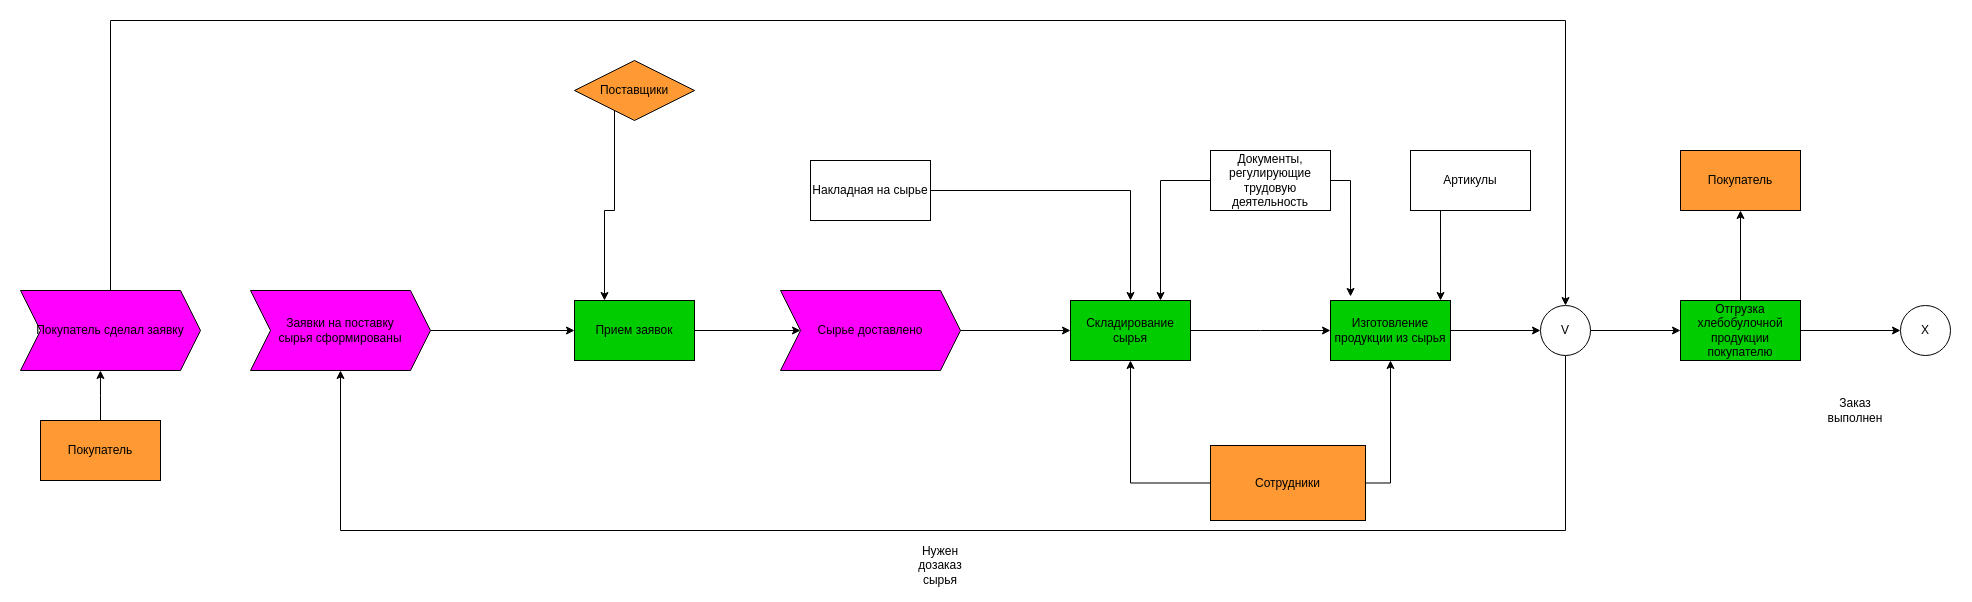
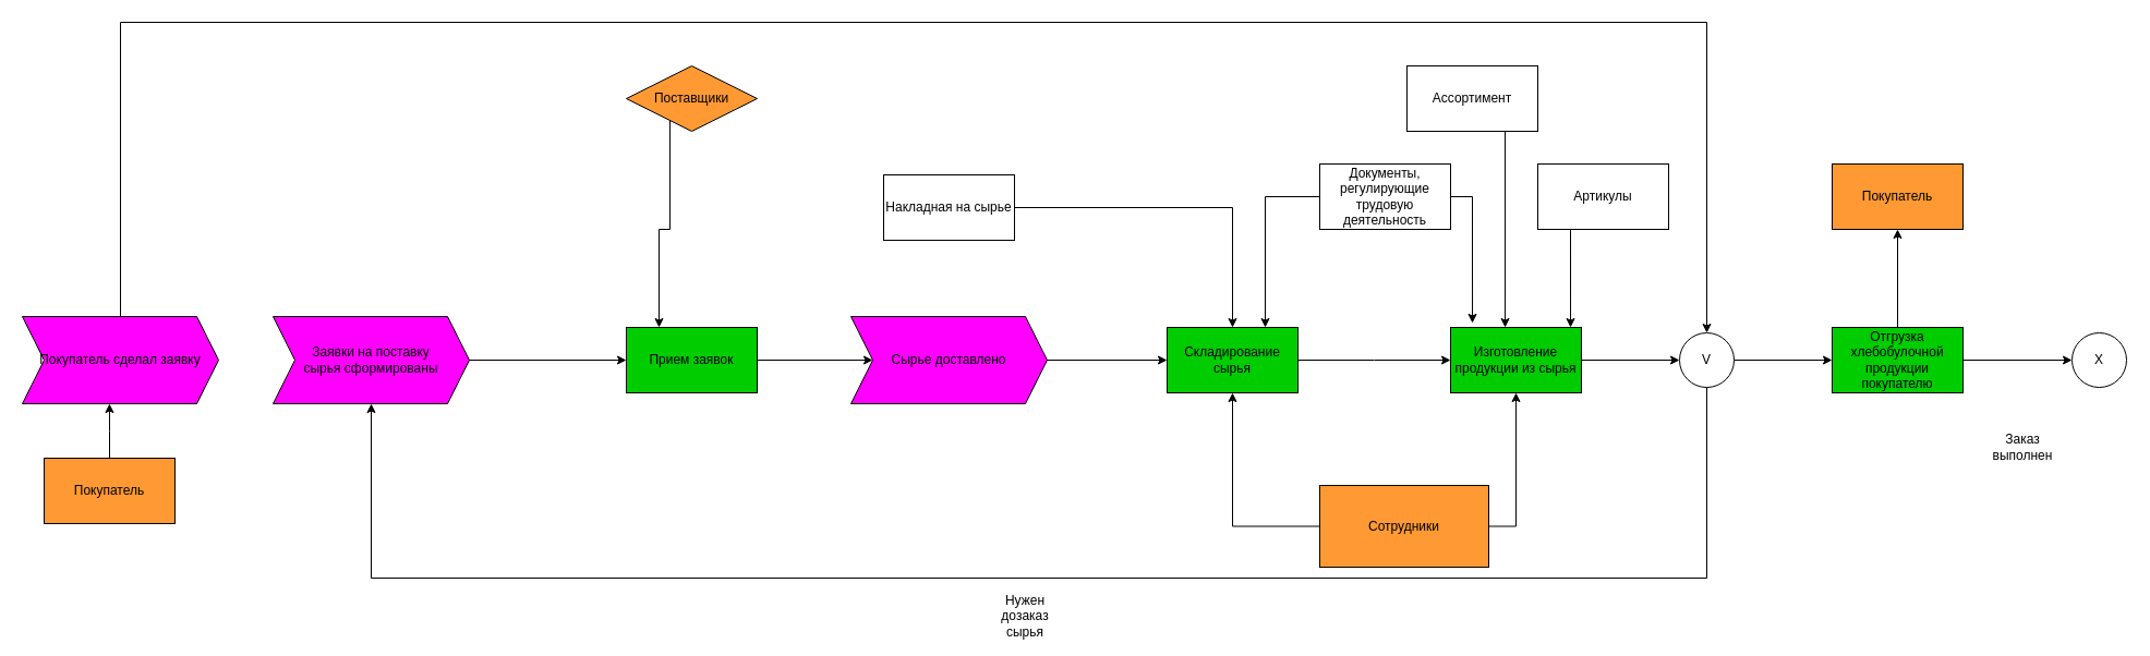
  <mxCell id="0" />
  <mxCell id="1" parent="0" />
  <mxCell id="2" style="edgeStyle=orthogonalEdgeStyle;rounded=0;orthogonalLoop=1;jettySize=auto;html=1;entryX=0;entryY=0.5;entryDx=0;entryDy=0;" parent="1" source="3" target="5" edge="1"><mxGeometry relative="1" as="geometry"><mxPoint x="520" y="320" as="targetPoint" /></mxGeometry></mxCell>
  <mxCell id="3" value="Заявки на поставку&lt;br&gt;сырья&amp;nbsp;сформированы" style="shape=step;perimeter=stepPerimeter;whiteSpace=wrap;html=1;fixedSize=1;fillColor=#FF00FF;" parent="1" vertex="1"><mxGeometry x="250" y="290" width="180" height="80" as="geometry" /></mxCell>
  <mxCell id="4" value="" style="edgeStyle=orthogonalEdgeStyle;rounded=0;orthogonalLoop=1;jettySize=auto;html=1;entryX=0;entryY=0.5;entryDx=0;entryDy=0;" parent="1" source="5" target="9" edge="1"><mxGeometry relative="1" as="geometry"><mxPoint x="774" y="330" as="targetPoint" /></mxGeometry></mxCell>
  <mxCell id="5" value="Прием заявок" style="rounded=0;whiteSpace=wrap;html=1;fillColor=#00CC00;" parent="1" vertex="1"><mxGeometry x="574" y="300" width="120" height="60" as="geometry" /></mxCell>
  <mxCell id="6" style="edgeStyle=orthogonalEdgeStyle;rounded=0;orthogonalLoop=1;jettySize=auto;html=1;exitX=0.25;exitY=1;exitDx=0;exitDy=0;entryX=0.25;entryY=0;entryDx=0;entryDy=0;" edge="1" parent="1" source="7" target="5"><mxGeometry relative="1" as="geometry" /></mxCell>
  <mxCell id="7" value="Поставщики" style="rhombus;whiteSpace=wrap;html=1;fillColor=#FF9933;" parent="1" vertex="1"><mxGeometry x="574" y="60" width="120" height="60" as="geometry" /></mxCell>
  <mxCell id="8" style="edgeStyle=orthogonalEdgeStyle;rounded=0;orthogonalLoop=1;jettySize=auto;html=1;entryX=0;entryY=0.5;entryDx=0;entryDy=0;" parent="1" source="9" target="11" edge="1"><mxGeometry relative="1" as="geometry" /></mxCell>
  <mxCell id="9" value="Сырье&amp;nbsp;доставлено" style="shape=step;perimeter=stepPerimeter;whiteSpace=wrap;html=1;fixedSize=1;fillColor=#FF00FF;" parent="1" vertex="1"><mxGeometry x="780" y="290" width="180" height="80" as="geometry" /></mxCell>
  <mxCell id="10" style="edgeStyle=orthogonalEdgeStyle;rounded=0;orthogonalLoop=1;jettySize=auto;html=1;entryX=0;entryY=0.5;entryDx=0;entryDy=0;" parent="1" source="11" edge="1"><mxGeometry relative="1" as="geometry"><mxPoint x="1330" y="330" as="targetPoint" /></mxGeometry></mxCell>
  <mxCell id="11" value="Складирование сырья" style="rounded=0;whiteSpace=wrap;html=1;fillColor=#00CC00;" parent="1" vertex="1"><mxGeometry x="1070" y="300" width="120" height="60" as="geometry" /></mxCell>
  <mxCell id="12" style="edgeStyle=orthogonalEdgeStyle;rounded=0;orthogonalLoop=1;jettySize=auto;html=1;exitX=1;exitY=0.5;exitDx=0;exitDy=0;entryX=0;entryY=0.5;entryDx=0;entryDy=0;" edge="1" parent="1" source="13" target="31"><mxGeometry relative="1" as="geometry" /></mxCell>
  <mxCell id="13" value="Изготовление продукции из сырья" style="rounded=0;whiteSpace=wrap;html=1;fillColor=#00CC00;" parent="1" vertex="1"><mxGeometry x="1330" y="300" width="120" height="60" as="geometry" /></mxCell>
  <mxCell id="14" style="edgeStyle=orthogonalEdgeStyle;rounded=0;orthogonalLoop=1;jettySize=auto;html=1;exitX=1;exitY=0.5;exitDx=0;exitDy=0;entryX=0;entryY=0.5;entryDx=0;entryDy=0;" edge="1" parent="1" source="16" target="35"><mxGeometry relative="1" as="geometry" /></mxCell>
  <mxCell id="15" style="edgeStyle=orthogonalEdgeStyle;rounded=0;orthogonalLoop=1;jettySize=auto;html=1;exitX=0.5;exitY=0;exitDx=0;exitDy=0;" edge="1" parent="1" source="16" target="37"><mxGeometry relative="1" as="geometry" /></mxCell>
  <mxCell id="16" value="Отгрузка хлебобулочной продукции покупателю" style="rounded=0;whiteSpace=wrap;html=1;fillColor=#00CC00;" parent="1" vertex="1"><mxGeometry x="1680" y="300" width="120" height="60" as="geometry" /></mxCell>
  <mxCell id="17" style="edgeStyle=orthogonalEdgeStyle;rounded=0;orthogonalLoop=1;jettySize=auto;html=1;exitX=1;exitY=0.5;exitDx=0;exitDy=0;" edge="1" parent="1" source="18" target="11"><mxGeometry relative="1" as="geometry" /></mxCell>
  <mxCell id="18" value="Накладная на сырье" style="rounded=0;whiteSpace=wrap;html=1;" vertex="1" parent="1"><mxGeometry x="810" y="160" width="120" height="60" as="geometry" /></mxCell>
  <mxCell id="19" style="edgeStyle=orthogonalEdgeStyle;rounded=0;orthogonalLoop=1;jettySize=auto;html=1;exitX=0;exitY=0.5;exitDx=0;exitDy=0;entryX=0.5;entryY=1;entryDx=0;entryDy=0;" edge="1" parent="1" source="21" target="11"><mxGeometry relative="1" as="geometry"><mxPoint x="1130" y="370" as="targetPoint" /></mxGeometry></mxCell>
  <mxCell id="20" style="edgeStyle=orthogonalEdgeStyle;rounded=0;orthogonalLoop=1;jettySize=auto;html=1;exitX=1;exitY=0.5;exitDx=0;exitDy=0;" edge="1" parent="1" source="21" target="13"><mxGeometry relative="1" as="geometry" /></mxCell>
  <mxCell id="21" value="Сотрудники" style="rounded=0;whiteSpace=wrap;html=1;fillColor=#FF9933;" vertex="1" parent="1"><mxGeometry x="1210" y="445" width="155" height="75" as="geometry" /></mxCell>
  <mxCell id="22" style="edgeStyle=orthogonalEdgeStyle;rounded=0;orthogonalLoop=1;jettySize=auto;html=1;exitX=0.25;exitY=1;exitDx=0;exitDy=0;entryX=0.917;entryY=0;entryDx=0;entryDy=0;entryPerimeter=0;" edge="1" parent="1" source="23" target="13"><mxGeometry relative="1" as="geometry" /></mxCell>
  <mxCell id="23" value="Артикулы" style="rounded=0;whiteSpace=wrap;html=1;" vertex="1" parent="1"><mxGeometry x="1410" y="150" width="120" height="60" as="geometry" /></mxCell>
+ <mxCell id="24" style="edgeStyle=orthogonalEdgeStyle;rounded=0;orthogonalLoop=1;jettySize=auto;html=1;exitX=0.75;exitY=1;exitDx=0;exitDy=0;entryX=0.417;entryY=0;entryDx=0;entryDy=0;entryPerimeter=0;" edge="1" parent="1" source="25" target="13"><mxGeometry relative="1" as="geometry" /></mxCell>
+ <mxCell id="25" value="&lt;div&gt;Ассортимент&lt;/div&gt;" style="rounded=0;whiteSpace=wrap;html=1;" vertex="1" parent="1"><mxGeometry x="1290" y="60" width="120" height="60" as="geometry" /></mxCell>
  <mxCell id="26" style="edgeStyle=orthogonalEdgeStyle;rounded=0;orthogonalLoop=1;jettySize=auto;html=1;exitX=0;exitY=0.5;exitDx=0;exitDy=0;entryX=0.75;entryY=0;entryDx=0;entryDy=0;" edge="1" parent="1" source="28" target="11"><mxGeometry relative="1" as="geometry" /></mxCell>
  <mxCell id="27" style="edgeStyle=orthogonalEdgeStyle;rounded=0;orthogonalLoop=1;jettySize=auto;html=1;exitX=1;exitY=0.5;exitDx=0;exitDy=0;entryX=0.167;entryY=-0.067;entryDx=0;entryDy=0;entryPerimeter=0;" edge="1" parent="1" source="28" target="13"><mxGeometry relative="1" as="geometry" /></mxCell>
  <mxCell id="28" value="Документы, регулирующие трудовую деятельность" style="rounded=0;whiteSpace=wrap;html=1;" vertex="1" parent="1"><mxGeometry x="1210" y="150" width="120" height="60" as="geometry" /></mxCell>
  <mxCell id="29" style="edgeStyle=orthogonalEdgeStyle;rounded=0;orthogonalLoop=1;jettySize=auto;html=1;exitX=0.5;exitY=1;exitDx=0;exitDy=0;entryX=0.5;entryY=1;entryDx=0;entryDy=0;" edge="1" parent="1" source="31" target="3"><mxGeometry relative="1" as="geometry"><Array as="points"><mxPoint x="1565" y="530" /><mxPoint x="340" y="530" /></Array></mxGeometry></mxCell>
  <mxCell id="30" style="edgeStyle=orthogonalEdgeStyle;rounded=0;orthogonalLoop=1;jettySize=auto;html=1;exitX=1;exitY=0.5;exitDx=0;exitDy=0;" edge="1" parent="1" source="31" target="16"><mxGeometry relative="1" as="geometry" /></mxCell>
  <mxCell id="31" value="V" style="ellipse;whiteSpace=wrap;html=1;aspect=fixed;" vertex="1" parent="1"><mxGeometry x="1540" y="305" width="50" height="50" as="geometry" /></mxCell>
  <mxCell id="32" value="Нужен дозаказ сырья" style="text;html=1;strokeColor=none;fillColor=none;align=center;verticalAlign=middle;whiteSpace=wrap;rounded=0;" vertex="1" parent="1"><mxGeometry x="910" y="550" width="60" height="30" as="geometry" /></mxCell>
  <mxCell id="33" style="edgeStyle=orthogonalEdgeStyle;rounded=0;orthogonalLoop=1;jettySize=auto;html=1;exitX=0.5;exitY=0;exitDx=0;exitDy=0;entryX=0.5;entryY=0;entryDx=0;entryDy=0;" edge="1" parent="1" source="34" target="31"><mxGeometry relative="1" as="geometry"><Array as="points"><mxPoint x="110" y="20" /><mxPoint x="1565" y="20" /></Array></mxGeometry></mxCell>
  <mxCell id="34" value="Покупатель сделал заявку" style="shape=step;perimeter=stepPerimeter;whiteSpace=wrap;html=1;fixedSize=1;fillColor=#FF00FF;" vertex="1" parent="1"><mxGeometry x="20" y="290" width="180" height="80" as="geometry" /></mxCell>
  <mxCell id="35" value="Х" style="ellipse;whiteSpace=wrap;html=1;aspect=fixed;" vertex="1" parent="1"><mxGeometry x="1900" y="305" width="50" height="50" as="geometry" /></mxCell>
  <mxCell id="36" value="Заказ выполнен" style="text;html=1;strokeColor=none;fillColor=none;align=center;verticalAlign=middle;whiteSpace=wrap;rounded=0;" vertex="1" parent="1"><mxGeometry x="1825" y="395" width="60" height="30" as="geometry" /></mxCell>
  <mxCell id="37" value="Покупатель" style="rounded=0;whiteSpace=wrap;html=1;fillColor=#FF9933;" vertex="1" parent="1"><mxGeometry x="1680" y="150" width="120" height="60" as="geometry" /></mxCell>
  <mxCell id="38" style="edgeStyle=orthogonalEdgeStyle;rounded=0;orthogonalLoop=1;jettySize=auto;html=1;exitX=0.5;exitY=0;exitDx=0;exitDy=0;entryX=0.444;entryY=1;entryDx=0;entryDy=0;entryPerimeter=0;" edge="1" parent="1" source="39" target="34"><mxGeometry relative="1" as="geometry"><mxPoint x="100" y="380" as="targetPoint" /></mxGeometry></mxCell>
  <mxCell id="39" value="Покупатель" style="rounded=0;whiteSpace=wrap;html=1;fillColor=#FF9933;" vertex="1" parent="1"><mxGeometry x="40" y="420" width="120" height="60" as="geometry" /></mxCell>
